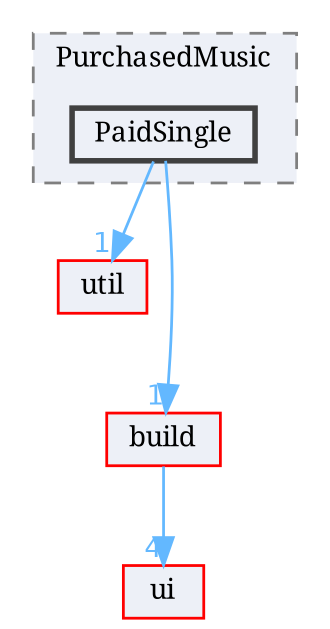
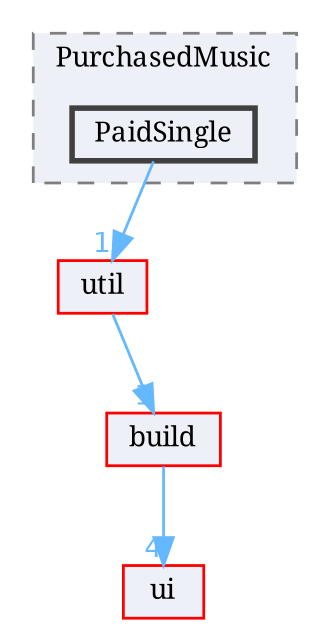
  digraph {
    compound=true
    fontname="Noto Serif"
    node [color=red fillcolor="#edf0f7" fontname="Noto Serif" fontsize=10 shape=box style=filled]
    edge [color=steelblue1 fontcolor=steelblue1 fontname="Noto Serif" fontsize=10 headlabel=1 labeldistance=1.5 labelfontname=Helvetica labelfontsize=10]
    n1 [color=grey25 height=0.2 label=PaidSingle style="filled,bold" width=0.4]
    n2 [height=0.2 label=util width=0.4]
    n3 [height=0.2 label=build width=0.4]
    n4 [height=0.2 label=ui width=0.4]
    subgraph cluster_1 {
      bgcolor="#edf0f7"
      fontsize=10
      label=PurchasedMusic
      pencolor=grey50
      style="filled,dashed"
      n1
    }
    n1 -> n2
-   n1 -> n3
+   n2 -> n3
    n3 -> n4 [headlabel=4]
  }
